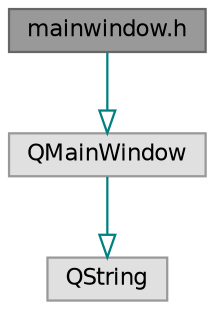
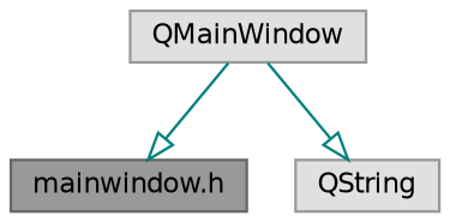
  digraph {
    node [color=grey60 fillcolor="#E0E0E0" fontname=Helvetica fontsize=10 shape=box style=filled]
    edge [arrowhead=onormal color=teal fontname=Helvetica fontsize=10 labelfontname=Helvetica labelfontsize=10 style=solid]
    n1 [color=gray40 fillcolor=grey60 fontcolor=black height=0.2 label="mainwindow.h" width=0.4]
    n2 [height=0.2 label=QMainWindow width=0.4]
    n3 [height=0.2 label=QString width=0.4]
-   n1 -> n2
+   n2 -> n1
    n2 -> n3
  }
